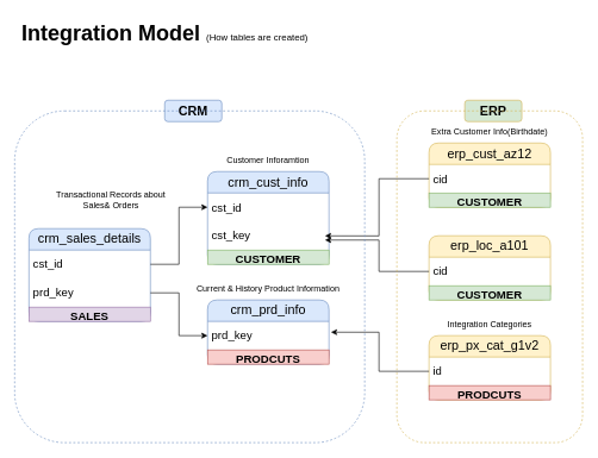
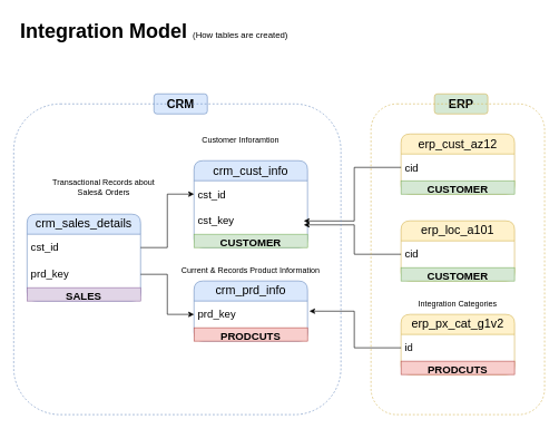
  <mxCell id="0" />
  <mxCell id="1" parent="0" />
  <mxCell id="2" value="crm_cust_info" style="swimlane;fontStyle=0;childLayout=stackLayout;horizontal=1;startSize=30;horizontalStack=0;resizeParent=1;resizeParentMax=0;resizeLast=0;collapsible=1;marginBottom=0;whiteSpace=wrap;html=1;rounded=1;fillColor=#dae8fc;strokeColor=#6c8ebf;fontSize=18;" parent="1" vertex="1"><mxGeometry x="290" y="240" width="170" height="130" as="geometry" /></mxCell>
  <mxCell id="3" value="cst_id" style="text;align=left;verticalAlign=middle;spacingLeft=4;spacingRight=4;overflow=hidden;points=[[0,0.5],[1,0.5]];portConstraint=eastwest;rotatable=0;whiteSpace=wrap;html=1;rounded=1;fontSize=16;" parent="2" vertex="1"><mxGeometry y="30" width="170" height="40" as="geometry" /></mxCell>
  <mxCell id="4" value="cst_key" style="text;align=left;verticalAlign=middle;spacingLeft=4;spacingRight=4;overflow=hidden;points=[[0,0.5],[1,0.5]];portConstraint=eastwest;rotatable=0;whiteSpace=wrap;html=1;rounded=1;fontSize=16;" parent="2" vertex="1"><mxGeometry y="70" width="170" height="40" as="geometry" /></mxCell>
  <mxCell id="5" value="CUSTOMER" style="text;html=1;strokeColor=#82b366;fillColor=#d5e8d4;align=center;verticalAlign=middle;whiteSpace=wrap;overflow=hidden;fontSize=16;fontStyle=1" vertex="1" parent="2"><mxGeometry y="110" width="170" height="20" as="geometry" /></mxCell>
  <mxCell id="6" value="&lt;font style=&quot;&quot;&gt;&lt;span style=&quot;font-weight: bold; font-size: 30px;&quot;&gt;Integration Model&amp;nbsp;&lt;/span&gt;&lt;font style=&quot;font-size: 13px;&quot;&gt;(How tables are created)&lt;/font&gt;&lt;/font&gt;" style="text;html=1;align=center;verticalAlign=middle;resizable=0;points=[];autosize=1;strokeColor=none;fillColor=none;" parent="1" vertex="1"><mxGeometry x="20" y="20" width="420" height="50" as="geometry" /></mxCell>
- <mxCell id="7" value="Customer Inforamtion" style="text;html=1;align=center;verticalAlign=middle;whiteSpace=wrap;rounded=0;fontSize=12;" parent="1" vertex="1"><mxGeometry x="290" y="210" width="170" height="30" as="geometry" /></mxCell>
+ <mxCell id="7" value="Customer Inforamtion" style="text;html=1;align=center;verticalAlign=middle;whiteSpace=wrap;rounded=0;fontSize=12;" parent="1" vertex="1"><mxGeometry x="275" y="195" width="170" height="30" as="geometry" /></mxCell>
  <mxCell id="8" value="crm_prd_info" style="swimlane;fontStyle=0;childLayout=stackLayout;horizontal=1;startSize=30;horizontalStack=0;resizeParent=1;resizeParentMax=0;resizeLast=0;collapsible=1;marginBottom=0;whiteSpace=wrap;html=1;rounded=1;fillColor=#dae8fc;strokeColor=#6c8ebf;fontSize=18;" parent="1" vertex="1"><mxGeometry x="290" y="420" width="170" height="90" as="geometry" /></mxCell>
  <mxCell id="9" value="prd_key" style="text;align=left;verticalAlign=middle;spacingLeft=4;spacingRight=4;overflow=hidden;points=[[0,0.5],[1,0.5]];portConstraint=eastwest;rotatable=0;whiteSpace=wrap;html=1;rounded=1;fontSize=16;" parent="8" vertex="1"><mxGeometry y="30" width="170" height="40" as="geometry" /></mxCell>
  <mxCell id="10" value="PRODCUTS" style="text;html=1;strokeColor=#b85450;fillColor=#f8cecc;align=center;verticalAlign=middle;whiteSpace=wrap;overflow=hidden;fontSize=16;fontStyle=1" vertex="1" parent="8"><mxGeometry y="70" width="170" height="20" as="geometry" /></mxCell>
- <mxCell id="11" value="Current &amp;amp; History Product Information" style="text;html=1;align=center;verticalAlign=middle;whiteSpace=wrap;rounded=0;fontSize=12;" parent="1" vertex="1"><mxGeometry x="270" y="390" width="210" height="30" as="geometry" /></mxCell>
+ <mxCell id="11" value="Current &amp;amp; Records Product Information" style="text;html=1;align=center;verticalAlign=middle;whiteSpace=wrap;rounded=0;fontSize=12;" parent="1" vertex="1"><mxGeometry x="270" y="390" width="210" height="30" as="geometry" /></mxCell>
  <mxCell id="12" value="crm_sales_details" style="swimlane;fontStyle=0;childLayout=stackLayout;horizontal=1;startSize=30;horizontalStack=0;resizeParent=1;resizeParentMax=0;resizeLast=0;collapsible=1;marginBottom=0;whiteSpace=wrap;html=1;rounded=1;fillColor=#dae8fc;strokeColor=#6c8ebf;fontSize=18;" parent="1" vertex="1"><mxGeometry x="40" y="320" width="170" height="130" as="geometry" /></mxCell>
  <mxCell id="13" value="cst_id" style="text;align=left;verticalAlign=middle;spacingLeft=4;spacingRight=4;overflow=hidden;points=[[0,0.5],[1,0.5]];portConstraint=eastwest;rotatable=0;whiteSpace=wrap;html=1;rounded=1;fontSize=16;" parent="12" vertex="1"><mxGeometry y="30" width="170" height="40" as="geometry" /></mxCell>
  <mxCell id="14" value="prd_key" style="text;align=left;verticalAlign=middle;spacingLeft=4;spacingRight=4;overflow=hidden;points=[[0,0.5],[1,0.5]];portConstraint=eastwest;rotatable=0;whiteSpace=wrap;html=1;rounded=1;fontSize=16;" parent="12" vertex="1"><mxGeometry y="70" width="170" height="40" as="geometry" /></mxCell>
  <mxCell id="15" value="SALES" style="text;html=1;strokeColor=#9673a6;fillColor=#e1d5e7;align=center;verticalAlign=middle;whiteSpace=wrap;overflow=hidden;fontSize=16;fontStyle=1" vertex="1" parent="12"><mxGeometry y="110" width="170" height="20" as="geometry" /></mxCell>
  <mxCell id="16" value="Transactional Records about Sales&amp;amp; Orders" style="text;html=1;align=center;verticalAlign=middle;whiteSpace=wrap;rounded=0;fontSize=12;" parent="1" vertex="1"><mxGeometry x="70" y="265" width="170" height="30" as="geometry" /></mxCell>
  <mxCell id="17" style="edgeStyle=orthogonalEdgeStyle;rounded=0;orthogonalLoop=1;jettySize=auto;html=1;entryX=0;entryY=0.5;entryDx=0;entryDy=0;" parent="1" source="13" target="3" edge="1"><mxGeometry relative="1" as="geometry" /></mxCell>
  <mxCell id="18" style="edgeStyle=orthogonalEdgeStyle;rounded=0;orthogonalLoop=1;jettySize=auto;html=1;entryX=0;entryY=0.5;entryDx=0;entryDy=0;" parent="1" source="14" target="9" edge="1"><mxGeometry relative="1" as="geometry" /></mxCell>
  <mxCell id="19" value="erp_cust_az12" style="swimlane;fontStyle=0;childLayout=stackLayout;horizontal=1;startSize=30;horizontalStack=0;resizeParent=1;resizeParentMax=0;resizeLast=0;collapsible=1;marginBottom=0;whiteSpace=wrap;html=1;rounded=1;fillColor=#fff2cc;strokeColor=#d6b656;fontSize=18;" parent="1" vertex="1"><mxGeometry x="600" y="200" width="170" height="90" as="geometry" /></mxCell>
  <mxCell id="20" value="cid" style="text;align=left;verticalAlign=middle;spacingLeft=4;spacingRight=4;overflow=hidden;points=[[0,0.5],[1,0.5]];portConstraint=eastwest;rotatable=0;whiteSpace=wrap;html=1;rounded=1;fontSize=16;" parent="19" vertex="1"><mxGeometry y="30" width="170" height="40" as="geometry" /></mxCell>
  <mxCell id="21" value="CUSTOMER" style="text;html=1;strokeColor=#82b366;fillColor=#d5e8d4;align=center;verticalAlign=middle;whiteSpace=wrap;overflow=hidden;fontSize=16;fontStyle=1" vertex="1" parent="19"><mxGeometry y="70" width="170" height="20" as="geometry" /></mxCell>
- <mxCell id="22" value="Extra Customer Info(Birthdate&lt;span style=&quot;background-color: transparent; color: light-dark(rgb(0, 0, 0), rgb(255, 255, 255));&quot;&gt;)&lt;/span&gt;" style="text;html=1;align=center;verticalAlign=middle;whiteSpace=wrap;rounded=0;fontSize=12;" parent="1" vertex="1"><mxGeometry x="580" y="170" width="210" height="30" as="geometry" /></mxCell>
  <mxCell id="23" value="erp_loc_a101" style="swimlane;fontStyle=0;childLayout=stackLayout;horizontal=1;startSize=30;horizontalStack=0;resizeParent=1;resizeParentMax=0;resizeLast=0;collapsible=1;marginBottom=0;whiteSpace=wrap;html=1;rounded=1;fillColor=#fff2cc;strokeColor=#d6b656;fontSize=18;" parent="1" vertex="1"><mxGeometry x="600" y="330" width="170" height="90" as="geometry" /></mxCell>
  <mxCell id="24" value="cid" style="text;align=left;verticalAlign=middle;spacingLeft=4;spacingRight=4;overflow=hidden;points=[[0,0.5],[1,0.5]];portConstraint=eastwest;rotatable=0;whiteSpace=wrap;html=1;rounded=1;fontSize=16;" parent="23" vertex="1"><mxGeometry y="30" width="170" height="40" as="geometry" /></mxCell>
  <mxCell id="25" value="CUSTOMER" style="text;html=1;strokeColor=#82b366;fillColor=#d5e8d4;align=center;verticalAlign=middle;whiteSpace=wrap;overflow=hidden;fontSize=16;fontStyle=1" vertex="1" parent="23"><mxGeometry y="70" width="170" height="20" as="geometry" /></mxCell>
  <mxCell id="26" style="edgeStyle=orthogonalEdgeStyle;rounded=0;orthogonalLoop=1;jettySize=auto;html=1;entryX=0.967;entryY=0.504;entryDx=0;entryDy=0;entryPerimeter=0;" parent="1" source="20" target="4" edge="1"><mxGeometry relative="1" as="geometry" /></mxCell>
  <mxCell id="27" style="edgeStyle=orthogonalEdgeStyle;rounded=0;orthogonalLoop=1;jettySize=auto;html=1;entryX=0.967;entryY=0.65;entryDx=0;entryDy=0;entryPerimeter=0;" parent="1" source="24" target="4" edge="1"><mxGeometry relative="1" as="geometry" /></mxCell>
  <mxCell id="28" value="erp_px_cat_g1v2" style="swimlane;fontStyle=0;childLayout=stackLayout;horizontal=1;startSize=30;horizontalStack=0;resizeParent=1;resizeParentMax=0;resizeLast=0;collapsible=1;marginBottom=0;whiteSpace=wrap;html=1;rounded=1;fillColor=#fff2cc;strokeColor=#d6b656;fontSize=18;" parent="1" vertex="1"><mxGeometry x="600" y="470" width="170" height="90" as="geometry" /></mxCell>
  <mxCell id="29" value="id" style="text;align=left;verticalAlign=middle;spacingLeft=4;spacingRight=4;overflow=hidden;points=[[0,0.5],[1,0.5]];portConstraint=eastwest;rotatable=0;whiteSpace=wrap;html=1;rounded=1;fontSize=16;" parent="28" vertex="1"><mxGeometry y="30" width="170" height="40" as="geometry" /></mxCell>
  <mxCell id="30" value="PRODCUTS" style="text;html=1;strokeColor=#b85450;fillColor=#f8cecc;align=center;verticalAlign=middle;whiteSpace=wrap;overflow=hidden;fontSize=16;fontStyle=1" vertex="1" parent="28"><mxGeometry y="70" width="170" height="20" as="geometry" /></mxCell>
  <mxCell id="31" value="Integration Categories" style="text;html=1;align=center;verticalAlign=middle;whiteSpace=wrap;rounded=0;fontSize=12;" parent="1" vertex="1"><mxGeometry x="580" y="440" width="210" height="30" as="geometry" /></mxCell>
  <mxCell id="32" style="edgeStyle=orthogonalEdgeStyle;rounded=0;orthogonalLoop=1;jettySize=auto;html=1;entryX=1.016;entryY=0.379;entryDx=0;entryDy=0;entryPerimeter=0;" parent="1" source="29" target="9" edge="1"><mxGeometry relative="1" as="geometry" /></mxCell>
  <mxCell id="33" value="CRM" style="rounded=1;whiteSpace=wrap;html=1;fontSize=18;fontStyle=1;fillColor=#dae8fc;strokeColor=#6c8ebf;" parent="1" vertex="1"><mxGeometry x="230" y="140" width="80" height="30" as="geometry" /></mxCell>
  <mxCell id="34" value="ERP" style="rounded=1;whiteSpace=wrap;html=1;fontSize=18;fontStyle=1;fillColor=#d5e8d4;strokeColor=#d6b656;" parent="1" vertex="1"><mxGeometry x="650" y="140" width="80" height="30" as="geometry" /></mxCell>
  <mxCell id="35" value="" style="rounded=1;whiteSpace=wrap;html=1;fillColor=none;dashed=1;strokeColor=#6c8ebf;" vertex="1" parent="1"><mxGeometry x="20" y="155" width="490" height="465" as="geometry" /></mxCell>
  <mxCell id="36" value="" style="rounded=1;whiteSpace=wrap;html=1;fillColor=none;dashed=1;strokeColor=#d6b656;" vertex="1" parent="1"><mxGeometry x="555" y="155" width="260" height="465" as="geometry" /></mxCell>
